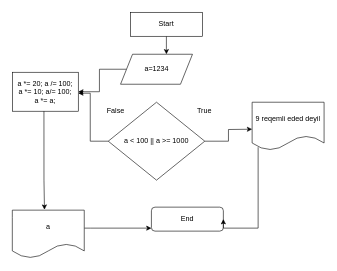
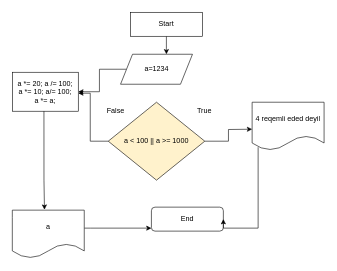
  <mxCell id="0" />
  <mxCell id="1" parent="0" />
  <mxCell id="2" value="End" style="rounded=1;whiteSpace=wrap;html=1;" parent="1" vertex="1"><mxGeometry x="252" y="345" width="120" height="40" as="geometry" /></mxCell>
  <mxCell id="3" style="edgeStyle=orthogonalEdgeStyle;rounded=0;orthogonalLoop=1;jettySize=auto;html=1;" parent="1" source="4" edge="1"><mxGeometry relative="1" as="geometry"><mxPoint x="277" y="90" as="targetPoint" /></mxGeometry></mxCell>
  <mxCell id="4" value="Start" style="whiteSpace=wrap;html=1;rounded=0;" parent="1" vertex="1"><mxGeometry x="217" y="20" width="120" height="40" as="geometry" /></mxCell>
  <mxCell id="5" style="edgeStyle=orthogonalEdgeStyle;rounded=0;orthogonalLoop=1;jettySize=auto;html=1;" parent="1" source="6" target="15" edge="1"><mxGeometry relative="1" as="geometry"><mxPoint x="277" y="170" as="targetPoint" /></mxGeometry></mxCell>
  <mxCell id="6" value="a=1234" style="shape=parallelogram;perimeter=parallelogramPerimeter;whiteSpace=wrap;html=1;fixedSize=1;" parent="1" vertex="1"><mxGeometry x="200.5" y="90" width="120" height="50" as="geometry" /></mxCell>
  <mxCell id="7" style="edgeStyle=orthogonalEdgeStyle;rounded=0;orthogonalLoop=1;jettySize=auto;html=1;entryX=0;entryY=0.5;entryDx=0;entryDy=0;" parent="1" source="9" edge="1"><mxGeometry relative="1" as="geometry"><mxPoint x="420" y="215" as="targetPoint" /></mxGeometry></mxCell>
  <mxCell id="8" style="edgeStyle=orthogonalEdgeStyle;rounded=0;orthogonalLoop=1;jettySize=auto;html=1;" parent="1" source="9" edge="1"><mxGeometry relative="1" as="geometry"><mxPoint x="130" y="155" as="targetPoint" /><Array as="points"><mxPoint x="150" y="235" /><mxPoint x="150" y="155" /></Array></mxGeometry></mxCell>
- <mxCell id="9" value="a &amp;lt; 100 || a &amp;gt;= 1000" style="rhombus;whiteSpace=wrap;html=1;" parent="1" vertex="1"><mxGeometry x="180" y="170" width="161" height="130" as="geometry" /></mxCell>
+ <mxCell id="9" value="a &amp;lt; 100 || a &amp;gt;= 1000" style="rhombus;whiteSpace=wrap;html=1;fillColor=#fff2cc;" parent="1" vertex="1"><mxGeometry x="180" y="170" width="161" height="130" as="geometry" /></mxCell>
  <mxCell id="10" style="edgeStyle=orthogonalEdgeStyle;rounded=0;orthogonalLoop=1;jettySize=auto;html=1;entryX=0.447;entryY=-0.013;entryDx=0;entryDy=0;exitX=0.523;exitY=0.829;exitDx=0;exitDy=0;exitPerimeter=0;entryPerimeter=0;" parent="1" edge="1"><mxGeometry relative="1" as="geometry"><mxPoint x="73.64" y="349.22" as="targetPoint" /><Array as="points"><mxPoint x="73" y="300" /></Array><mxPoint x="72.76" y="181.32" as="sourcePoint" /></mxGeometry></mxCell>
  <mxCell id="11" style="edgeStyle=orthogonalEdgeStyle;rounded=0;orthogonalLoop=1;jettySize=auto;html=1;exitX=1;exitY=0.5;exitDx=0;exitDy=0;" parent="1" target="2" edge="1"><mxGeometry relative="1" as="geometry"><mxPoint x="140" y="380" as="sourcePoint" /><Array as="points"><mxPoint x="150" y="380" /><mxPoint x="150" y="380" /></Array></mxGeometry></mxCell>
  <mxCell id="12" style="edgeStyle=orthogonalEdgeStyle;rounded=0;orthogonalLoop=1;jettySize=auto;html=1;entryX=1;entryY=0.5;entryDx=0;entryDy=0;" parent="1" target="2" edge="1"><mxGeometry relative="1" as="geometry"><mxPoint x="420" y="460" as="targetPoint" /><Array as="points"><mxPoint x="430" y="380" /></Array><mxPoint x="430" y="245" as="sourcePoint" /></mxGeometry></mxCell>
  <mxCell id="13" value="True" style="text;html=1;align=center;verticalAlign=middle;resizable=0;points=[];autosize=1;strokeColor=none;fillColor=none;" parent="1" vertex="1"><mxGeometry x="320" y="175" width="40" height="20" as="geometry" /></mxCell>
  <mxCell id="14" value="False" style="text;html=1;align=center;verticalAlign=middle;resizable=0;points=[];autosize=1;strokeColor=none;fillColor=none;" parent="1" vertex="1"><mxGeometry x="167" y="175" width="50" height="20" as="geometry" /></mxCell>
  <mxCell id="15" value="a *= 20; a /= 100;&lt;br&gt;a *= 10; a/= 100;&lt;br&gt;a *= a;" style="rounded=0;whiteSpace=wrap;html=1;" parent="1" vertex="1"><mxGeometry x="20" y="120" width="110" height="65" as="geometry" /></mxCell>
- <mxCell id="16" value="&lt;span&gt;9 reqemli eded deyil&lt;/span&gt;" style="shape=document;whiteSpace=wrap;html=1;boundedLbl=1;" parent="1" vertex="1"><mxGeometry x="420" y="170" width="120" height="80" as="geometry" /></mxCell>
+ <mxCell id="16" value="&lt;span&gt;4 reqemli eded deyil&lt;/span&gt;" style="shape=document;whiteSpace=wrap;html=1;boundedLbl=1;" parent="1" vertex="1"><mxGeometry x="420" y="170" width="120" height="80" as="geometry" /></mxCell>
  <mxCell id="17" value="a" style="shape=document;whiteSpace=wrap;html=1;boundedLbl=1;" parent="1" vertex="1"><mxGeometry x="20" y="350" width="120" height="80" as="geometry" /></mxCell>
